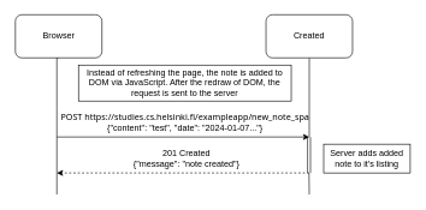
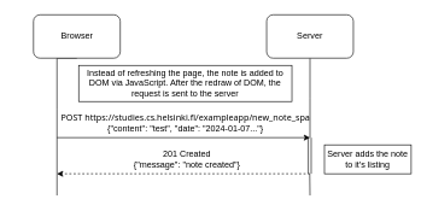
  <mxCell id="0" />
  <mxCell id="1" parent="0" />
  <mxCell id="2" style="edgeStyle=orthogonalEdgeStyle;rounded=0;orthogonalLoop=1;jettySize=auto;html=1;exitX=0.5;exitY=1;exitDx=0;exitDy=0;endArrow=none;endFill=0;" edge="1" parent="1" source="3"><mxGeometry relative="1" as="geometry"><mxPoint x="78" y="270" as="targetPoint" /><Array as="points"><mxPoint x="78" y="150" /><mxPoint x="78" y="150" /></Array></mxGeometry></mxCell>
- <mxCell id="3" value="Browser" style="rounded=1;whiteSpace=wrap;html=1;" vertex="1" parent="1"><mxGeometry x="20.5" y="20" width="120" height="60" as="geometry" /></mxCell>
+ <mxCell id="3" value="Browser" style="rounded=1;whiteSpace=wrap;html=1;" vertex="1" parent="1"><mxGeometry x="45.5" y="20" width="120" height="60" as="geometry" /></mxCell>
  <mxCell id="4" style="edgeStyle=orthogonalEdgeStyle;rounded=0;orthogonalLoop=1;jettySize=auto;html=1;exitX=0.5;exitY=1;exitDx=0;exitDy=0;endArrow=none;endFill=0;" edge="1" parent="1" source="5"><mxGeometry relative="1" as="geometry"><mxPoint x="428" y="190" as="targetPoint" /></mxGeometry></mxCell>
- <mxCell id="5" value="Created" style="rounded=1;whiteSpace=wrap;html=1;" vertex="1" parent="1"><mxGeometry x="368" y="20" width="120" height="60" as="geometry" /></mxCell>
+ <mxCell id="5" value="Server" style="rounded=1;whiteSpace=wrap;html=1;" vertex="1" parent="1"><mxGeometry x="368" y="20" width="120" height="60" as="geometry" /></mxCell>
  <mxCell id="6" value="" style="endArrow=classic;html=1;rounded=0;" edge="1" parent="1"><mxGeometry width="50" height="50" relative="1" as="geometry"><mxPoint x="78" y="190" as="sourcePoint" /><mxPoint x="428" y="190" as="targetPoint" /></mxGeometry></mxCell>
  <mxCell id="7" value="&lt;span style=&quot;font-family: &amp;quot;Segoe UI&amp;quot;, tahoma, sans-serif; text-align: start;&quot;&gt;POST&amp;nbsp;&lt;/span&gt;&lt;span style=&quot;text-align: start; background-color: initial;&quot;&gt;&lt;font face=&quot;Segoe UI, tahoma, sans-serif&quot;&gt;https://studies.cs.helsinki.fi/exampleapp/new_note_spa&lt;br&gt;&lt;/font&gt;{&quot;content&quot;: &quot;test&quot;, &quot;date&quot;: &quot;2024-01-07...&quot;}&lt;br&gt;&lt;/span&gt;&lt;div style=&quot;display: flex; line-height: 20px; padding-left: 8px; gap: 12px; user-select: text; color: rgb(227, 227, 227); font-family: &amp;quot;Segoe UI&amp;quot;, tahoma, sans-serif; text-align: start; background-color: rgb(40, 40, 40);&quot; class=&quot;row&quot;&gt;&lt;/div&gt;" style="text;html=1;strokeColor=none;fillColor=none;align=center;verticalAlign=middle;whiteSpace=wrap;rounded=0;" vertex="1" parent="1"><mxGeometry x="100.5" y="160" width="310" height="20" as="geometry" /></mxCell>
  <mxCell id="8" value="" style="shape=link;html=1;rounded=0;fontColor=#000000;endArrow=none;endFill=0;" edge="1" parent="1"><mxGeometry width="100" relative="1" as="geometry"><mxPoint x="427.64" y="190" as="sourcePoint" /><mxPoint x="427.64" y="240" as="targetPoint" /></mxGeometry></mxCell>
  <mxCell id="9" value="" style="endArrow=classic;html=1;rounded=0;fontColor=#000000;dashed=1;" edge="1" parent="1"><mxGeometry width="50" height="50" relative="1" as="geometry"><mxPoint x="428" y="240" as="sourcePoint" /><mxPoint x="78" y="240" as="targetPoint" /></mxGeometry></mxCell>
  <mxCell id="10" value="201 Created&lt;br&gt;{&quot;message&quot;: &quot;note created&quot;}" style="text;html=1;strokeColor=none;fillColor=none;align=center;verticalAlign=middle;whiteSpace=wrap;rounded=0;labelBackgroundColor=none;fontColor=#000000;" vertex="1" parent="1"><mxGeometry x="143" y="200" width="230" height="40" as="geometry" /></mxCell>
- <mxCell id="11" value="Server adds added note to it's listing" style="rounded=0;whiteSpace=wrap;html=1;labelBackgroundColor=none;fontColor=#000000;" vertex="1" parent="1"><mxGeometry x="448" y="200" width="120" height="40" as="geometry" /></mxCell>
+ <mxCell id="11" value="Server adds the note to it's listing" style="rounded=0;whiteSpace=wrap;html=1;labelBackgroundColor=none;fontColor=#000000;" vertex="1" parent="1"><mxGeometry x="448" y="200" width="120" height="40" as="geometry" /></mxCell>
  <mxCell id="12" value="Instead of refreshing the page, the note is added to DOM via JavaScript. After the redraw of DOM, the request is sent to the server" style="rounded=0;whiteSpace=wrap;html=1;labelBackgroundColor=none;fontColor=#000000;" vertex="1" parent="1"><mxGeometry x="108" y="90" width="295" height="50" as="geometry" /></mxCell>
  <mxCell id="13" style="edgeStyle=orthogonalEdgeStyle;rounded=0;orthogonalLoop=1;jettySize=auto;html=1;exitX=0.5;exitY=1;exitDx=0;exitDy=0;endArrow=none;endFill=0;" edge="1" parent="1"><mxGeometry relative="1" as="geometry"><mxPoint x="428" y="270" as="targetPoint" /><mxPoint x="427.64" y="240" as="sourcePoint" /></mxGeometry></mxCell>
